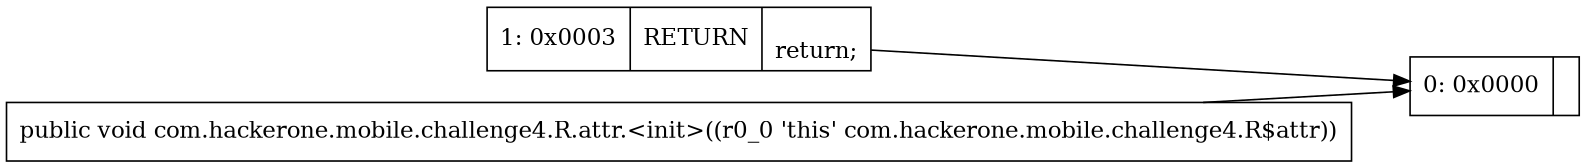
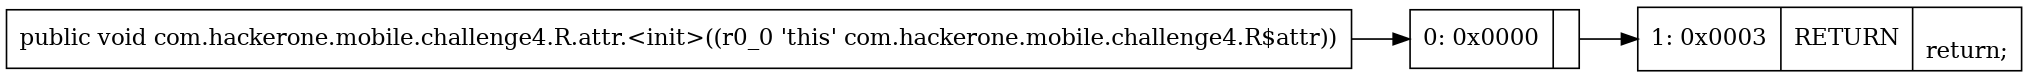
  digraph {
    rankdir=LR
    node [shape=record]
    n1 [label="{0\:\ 0x0000|\l}"]
    n2 [label="{1\:\ 0x0003|RETURN\l|\lreturn;\l}"]
    n3 [label="{public void com.hackerone.mobile.challenge4.R.attr.\<init\>((r0_0 'this' com.hackerone.mobile.challenge4.R$attr)) }"]
-   n2 -> n1
+   n1 -> n2
    n3 -> n1
  }
